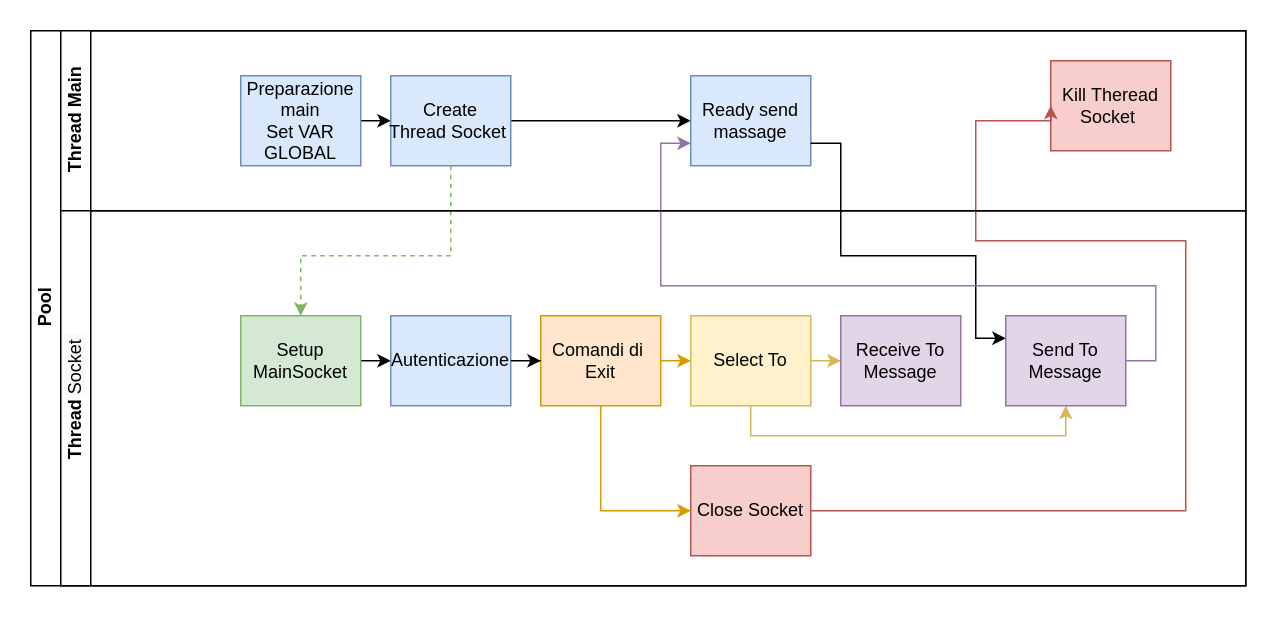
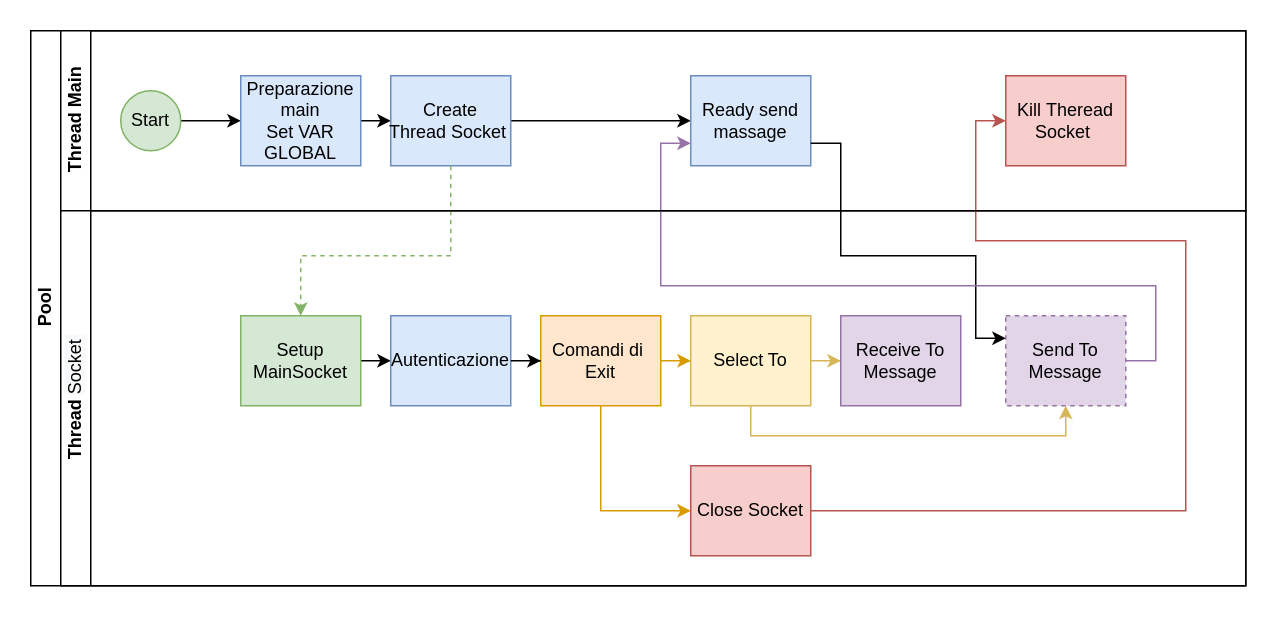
  <mxCell id="0" />
  <mxCell id="1" parent="0" />
  <mxCell id="2" value="Pool" style="swimlane;html=1;childLayout=stackLayout;resizeParent=1;resizeParentMax=0;horizontal=0;startSize=20;horizontalStack=0;" parent="1" vertex="1"><mxGeometry x="20" y="20" width="810" height="370" as="geometry" /></mxCell>
  <mxCell id="3" value="Thread Main" style="swimlane;html=1;startSize=20;horizontal=0;" parent="2" vertex="1"><mxGeometry x="20" width="790" height="120" as="geometry" /></mxCell>
+ <mxCell id="4" value="" style="edgeStyle=orthogonalEdgeStyle;rounded=0;orthogonalLoop=1;jettySize=auto;html=1;" parent="3" source="5" target="7" edge="1"><mxGeometry relative="1" as="geometry" /></mxCell>
+ <mxCell id="5" value="Start" style="ellipse;whiteSpace=wrap;html=1;fillColor=#d5e8d4;strokeColor=#82b366;" parent="3" vertex="1"><mxGeometry x="40" y="40" width="40" height="40" as="geometry" /></mxCell>
  <mxCell id="6" style="edgeStyle=orthogonalEdgeStyle;rounded=0;orthogonalLoop=1;jettySize=auto;html=1;exitX=1;exitY=0.5;exitDx=0;exitDy=0;entryX=0;entryY=0.5;entryDx=0;entryDy=0;" edge="1" parent="3" source="7" target="10"><mxGeometry relative="1" as="geometry" /></mxCell>
  <mxCell id="7" value="&lt;span style=&quot;white-space: normal&quot;&gt;Preparazione&lt;/span&gt;&lt;br style=&quot;white-space: normal&quot;&gt;&lt;span style=&quot;white-space: normal&quot;&gt;main&lt;/span&gt;&lt;br style=&quot;white-space: normal&quot;&gt;&lt;span style=&quot;white-space: normal&quot;&gt;Set VAR GLOBAL&lt;/span&gt;" style="rounded=0;whiteSpace=wrap;html=1;fontFamily=Helvetica;fontSize=12;align=center;fillColor=#dae8fc;strokeColor=#6c8ebf;" parent="3" vertex="1"><mxGeometry x="120" y="30" width="80" height="60" as="geometry" /></mxCell>
- <mxCell id="8" value="&lt;span style=&quot;white-space: normal&quot;&gt;Kill&amp;nbsp;&lt;/span&gt;&lt;span style=&quot;white-space: normal&quot;&gt;Theread&lt;br&gt;Socket&amp;nbsp;&lt;/span&gt;" style="rounded=0;whiteSpace=wrap;html=1;fontFamily=Helvetica;fontSize=12;align=center;fillColor=#f8cecc;strokeColor=#b85450;" parent="3" vertex="1"><mxGeometry x="660" y="20" width="80" height="60" as="geometry" /></mxCell>
+ <mxCell id="8" value="&lt;span style=&quot;white-space: normal&quot;&gt;Kill&amp;nbsp;&lt;/span&gt;&lt;span style=&quot;white-space: normal&quot;&gt;Theread&lt;br&gt;Socket&amp;nbsp;&lt;/span&gt;" style="rounded=0;whiteSpace=wrap;html=1;fontFamily=Helvetica;fontSize=12;align=center;fillColor=#f8cecc;strokeColor=#b85450;" parent="3" vertex="1"><mxGeometry x="630" y="30" width="80" height="60" as="geometry" /></mxCell>
  <mxCell id="9" style="edgeStyle=orthogonalEdgeStyle;rounded=0;orthogonalLoop=1;jettySize=auto;html=1;exitX=1;exitY=0.5;exitDx=0;exitDy=0;" edge="1" parent="3" source="10" target="11"><mxGeometry relative="1" as="geometry" /></mxCell>
  <mxCell id="10" value="&lt;span style=&quot;white-space: normal&quot;&gt;Create Thread&amp;nbsp;&lt;/span&gt;Socket&amp;nbsp;" style="rounded=0;whiteSpace=wrap;html=1;fontFamily=Helvetica;fontSize=12;align=center;fillColor=#dae8fc;strokeColor=#6c8ebf;" vertex="1" parent="3"><mxGeometry x="220" y="30" width="80" height="60" as="geometry" /></mxCell>
  <mxCell id="11" value="Ready send&lt;br&gt;massage" style="rounded=0;whiteSpace=wrap;html=1;fontFamily=Helvetica;fontSize=12;align=center;fillColor=#dae8fc;strokeColor=#6c8ebf;" vertex="1" parent="3"><mxGeometry x="420" y="30" width="80" height="60" as="geometry" /></mxCell>
  <mxCell id="12" style="edgeStyle=orthogonalEdgeStyle;rounded=0;orthogonalLoop=1;jettySize=auto;html=1;exitX=0.5;exitY=1;exitDx=0;exitDy=0;dashed=1;fillColor=#d5e8d4;strokeColor=#82b366;" edge="1" parent="2" source="10" target="18"><mxGeometry relative="1" as="geometry"><Array as="points"><mxPoint x="280" y="150" /><mxPoint x="180" y="150" /></Array></mxGeometry></mxCell>
  <mxCell id="13" style="edgeStyle=orthogonalEdgeStyle;rounded=0;orthogonalLoop=1;jettySize=auto;html=1;exitX=1;exitY=0.5;exitDx=0;exitDy=0;fillColor=#f8cecc;strokeColor=#b85450;entryX=0;entryY=0.5;entryDx=0;entryDy=0;" edge="1" parent="2" source="29" target="8"><mxGeometry relative="1" as="geometry"><mxPoint x="630" y="70" as="targetPoint" /><Array as="points"><mxPoint x="770" y="320" /><mxPoint x="770" y="140" /><mxPoint x="630" y="140" /><mxPoint x="630" y="60" /></Array></mxGeometry></mxCell>
  <mxCell id="14" style="edgeStyle=orthogonalEdgeStyle;rounded=0;orthogonalLoop=1;jettySize=auto;html=1;entryX=0;entryY=0.25;entryDx=0;entryDy=0;exitX=1;exitY=0.75;exitDx=0;exitDy=0;" edge="1" parent="2" source="11" target="24"><mxGeometry relative="1" as="geometry"><Array as="points"><mxPoint x="540" y="75" /><mxPoint x="540" y="150" /><mxPoint x="630" y="150" /><mxPoint x="630" y="205" /></Array></mxGeometry></mxCell>
  <mxCell id="15" style="edgeStyle=orthogonalEdgeStyle;rounded=0;orthogonalLoop=1;jettySize=auto;html=1;exitX=1;exitY=0.5;exitDx=0;exitDy=0;entryX=0;entryY=0.75;entryDx=0;entryDy=0;fillColor=#e1d5e7;strokeColor=#9673a6;" edge="1" parent="2" source="24" target="11"><mxGeometry relative="1" as="geometry"><Array as="points"><mxPoint x="750" y="220" /><mxPoint x="750" y="170" /><mxPoint x="420" y="170" /><mxPoint x="420" y="75" /></Array></mxGeometry></mxCell>
  <mxCell id="16" value="Thread&amp;nbsp;&lt;span style=&quot;font-weight: 400 ; white-space: normal ; background-color: rgb(248 , 249 , 250)&quot;&gt;Socket&amp;nbsp;&lt;/span&gt;" style="swimlane;html=1;startSize=20;horizontal=0;" parent="2" vertex="1"><mxGeometry x="20" y="120" width="790" height="250" as="geometry" /></mxCell>
  <mxCell id="17" style="edgeStyle=orthogonalEdgeStyle;rounded=0;orthogonalLoop=1;jettySize=auto;html=1;exitX=1;exitY=0.5;exitDx=0;exitDy=0;entryX=0;entryY=0.5;entryDx=0;entryDy=0;" edge="1" parent="16" source="18" target="20"><mxGeometry relative="1" as="geometry" /></mxCell>
  <mxCell id="18" value="&lt;span style=&quot;white-space: normal&quot;&gt;Setup MainSocket&lt;/span&gt;" style="rounded=0;whiteSpace=wrap;html=1;fontFamily=Helvetica;fontSize=12;align=center;fillColor=#d5e8d4;strokeColor=#82b366;" parent="16" vertex="1"><mxGeometry x="120" y="70" width="80" height="60" as="geometry" /></mxCell>
  <mxCell id="19" style="edgeStyle=orthogonalEdgeStyle;rounded=0;orthogonalLoop=1;jettySize=auto;html=1;exitX=1;exitY=0.5;exitDx=0;exitDy=0;fillColor=#ffe6cc;strokeColor=#d79b00;" edge="1" parent="16" source="27" target="23"><mxGeometry relative="1" as="geometry" /></mxCell>
  <mxCell id="20" value="Autenticazione" style="rounded=0;whiteSpace=wrap;html=1;fontFamily=Helvetica;fontSize=12;align=center;fillColor=#dae8fc;strokeColor=#6c8ebf;" vertex="1" parent="16"><mxGeometry x="220" y="70" width="80" height="60" as="geometry" /></mxCell>
  <mxCell id="21" style="edgeStyle=orthogonalEdgeStyle;rounded=0;orthogonalLoop=1;jettySize=auto;html=1;exitX=1;exitY=0.5;exitDx=0;exitDy=0;fillColor=#fff2cc;strokeColor=#d6b656;" edge="1" parent="16" source="23" target="25"><mxGeometry relative="1" as="geometry" /></mxCell>
  <mxCell id="22" style="edgeStyle=orthogonalEdgeStyle;rounded=0;orthogonalLoop=1;jettySize=auto;html=1;exitX=0.5;exitY=1;exitDx=0;exitDy=0;entryX=0.5;entryY=1;entryDx=0;entryDy=0;fillColor=#fff2cc;strokeColor=#d6b656;" edge="1" parent="16" source="23" target="24"><mxGeometry relative="1" as="geometry" /></mxCell>
  <mxCell id="23" value="Select To" style="rounded=0;whiteSpace=wrap;html=1;fontFamily=Helvetica;fontSize=12;align=center;fillColor=#fff2cc;strokeColor=#d6b656;" vertex="1" parent="16"><mxGeometry x="420" y="70" width="80" height="60" as="geometry" /></mxCell>
- <mxCell id="24" value="Send To&lt;br&gt;Message" style="rounded=0;whiteSpace=wrap;html=1;fontFamily=Helvetica;fontSize=12;align=center;fillColor=#e1d5e7;strokeColor=#9673a6;" vertex="1" parent="16"><mxGeometry x="630" y="70" width="80" height="60" as="geometry" /></mxCell>
+ <mxCell id="24" value="Send To&lt;br&gt;Message" style="rounded=0;whiteSpace=wrap;html=1;fontFamily=Helvetica;fontSize=12;align=center;fillColor=#e1d5e7;strokeColor=#9673a6;dashed=1;" vertex="1" parent="16"><mxGeometry x="630" y="70" width="80" height="60" as="geometry" /></mxCell>
  <mxCell id="25" value="Receive To&lt;br&gt;Message" style="rounded=0;whiteSpace=wrap;html=1;fontFamily=Helvetica;fontSize=12;align=center;fillColor=#e1d5e7;strokeColor=#9673a6;" vertex="1" parent="16"><mxGeometry x="520" y="70" width="80" height="60" as="geometry" /></mxCell>
  <mxCell id="26" style="edgeStyle=orthogonalEdgeStyle;rounded=0;orthogonalLoop=1;jettySize=auto;html=1;exitX=0.5;exitY=1;exitDx=0;exitDy=0;entryX=0;entryY=0.5;entryDx=0;entryDy=0;fillColor=#ffe6cc;strokeColor=#d79b00;" edge="1" parent="16" source="27" target="29"><mxGeometry relative="1" as="geometry" /></mxCell>
  <mxCell id="27" value="Comandi di&amp;nbsp;&lt;br&gt;Exit" style="rounded=0;whiteSpace=wrap;html=1;fontFamily=Helvetica;fontSize=12;align=center;fillColor=#ffe6cc;strokeColor=#d79b00;" vertex="1" parent="16"><mxGeometry x="320" y="70" width="80" height="60" as="geometry" /></mxCell>
  <mxCell id="28" style="edgeStyle=orthogonalEdgeStyle;rounded=0;orthogonalLoop=1;jettySize=auto;html=1;exitX=1;exitY=0.5;exitDx=0;exitDy=0;" edge="1" parent="16" source="20" target="27"><mxGeometry relative="1" as="geometry"><mxPoint x="330" y="230" as="sourcePoint" /><mxPoint x="440" y="230" as="targetPoint" /></mxGeometry></mxCell>
  <mxCell id="29" value="&lt;span style=&quot;white-space: normal&quot;&gt;Close Socket&lt;/span&gt;" style="rounded=0;whiteSpace=wrap;html=1;fontFamily=Helvetica;fontSize=12;align=center;fillColor=#f8cecc;strokeColor=#b85450;" vertex="1" parent="16"><mxGeometry x="420" y="170" width="80" height="60" as="geometry" /></mxCell>
